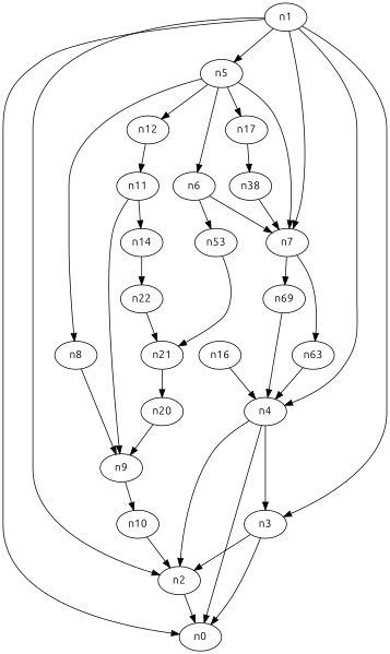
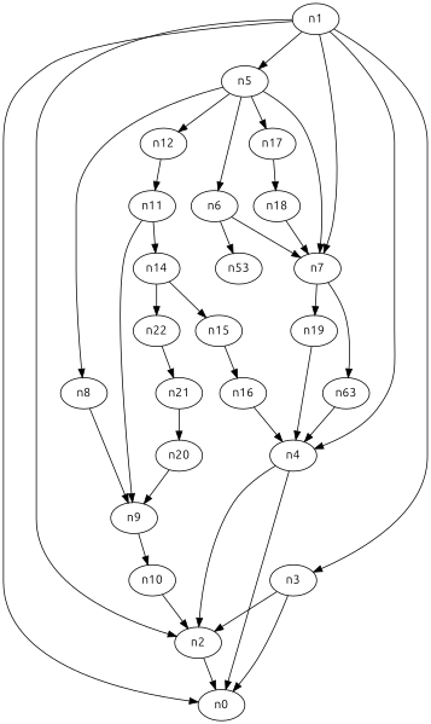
  digraph {
    fontname=Ubuntu
    node [fontname=Ubuntu]
    edge [fontname=Ubuntu]
    n1
    n0
    n2
    n3
    n4
    n5
    n7
    n6
    n8
    n12
    n17
    n13 [label=n63]
-   n19 [label=n69]
+   n19
    n23 [label=n53]
    n9
    n11
-   n18 [label=n38]
+   n18
    n21
    n10
    n14
    n20
+   n15
    n22
    n16
    n1 -> n0
    n1 -> n2
    n1 -> n3
    n1 -> n4
    n1 -> n5
    n1 -> n7
    n2 -> n0
    n3 -> n0
    n3 -> n2
    n4 -> n0
    n4 -> n2
-   n4 -> n3
    n5 -> n7
    n5 -> n6
    n5 -> n8
    n5 -> n12
    n5 -> n17
    n7 -> n13
    n7 -> n19
    n6 -> n7
    n6 -> n23
    n8 -> n9
    n12 -> n11
    n17 -> n18
    n13 -> n4
    n19 -> n4
-   n23 -> n21
    n9 -> n10
    n11 -> n9
    n11 -> n14
    n18 -> n7
    n21 -> n20
    n10 -> n2
+   n14 -> n15
    n14 -> n22
    n20 -> n9
+   n15 -> n16
    n22 -> n21
    n16 -> n4
  }
